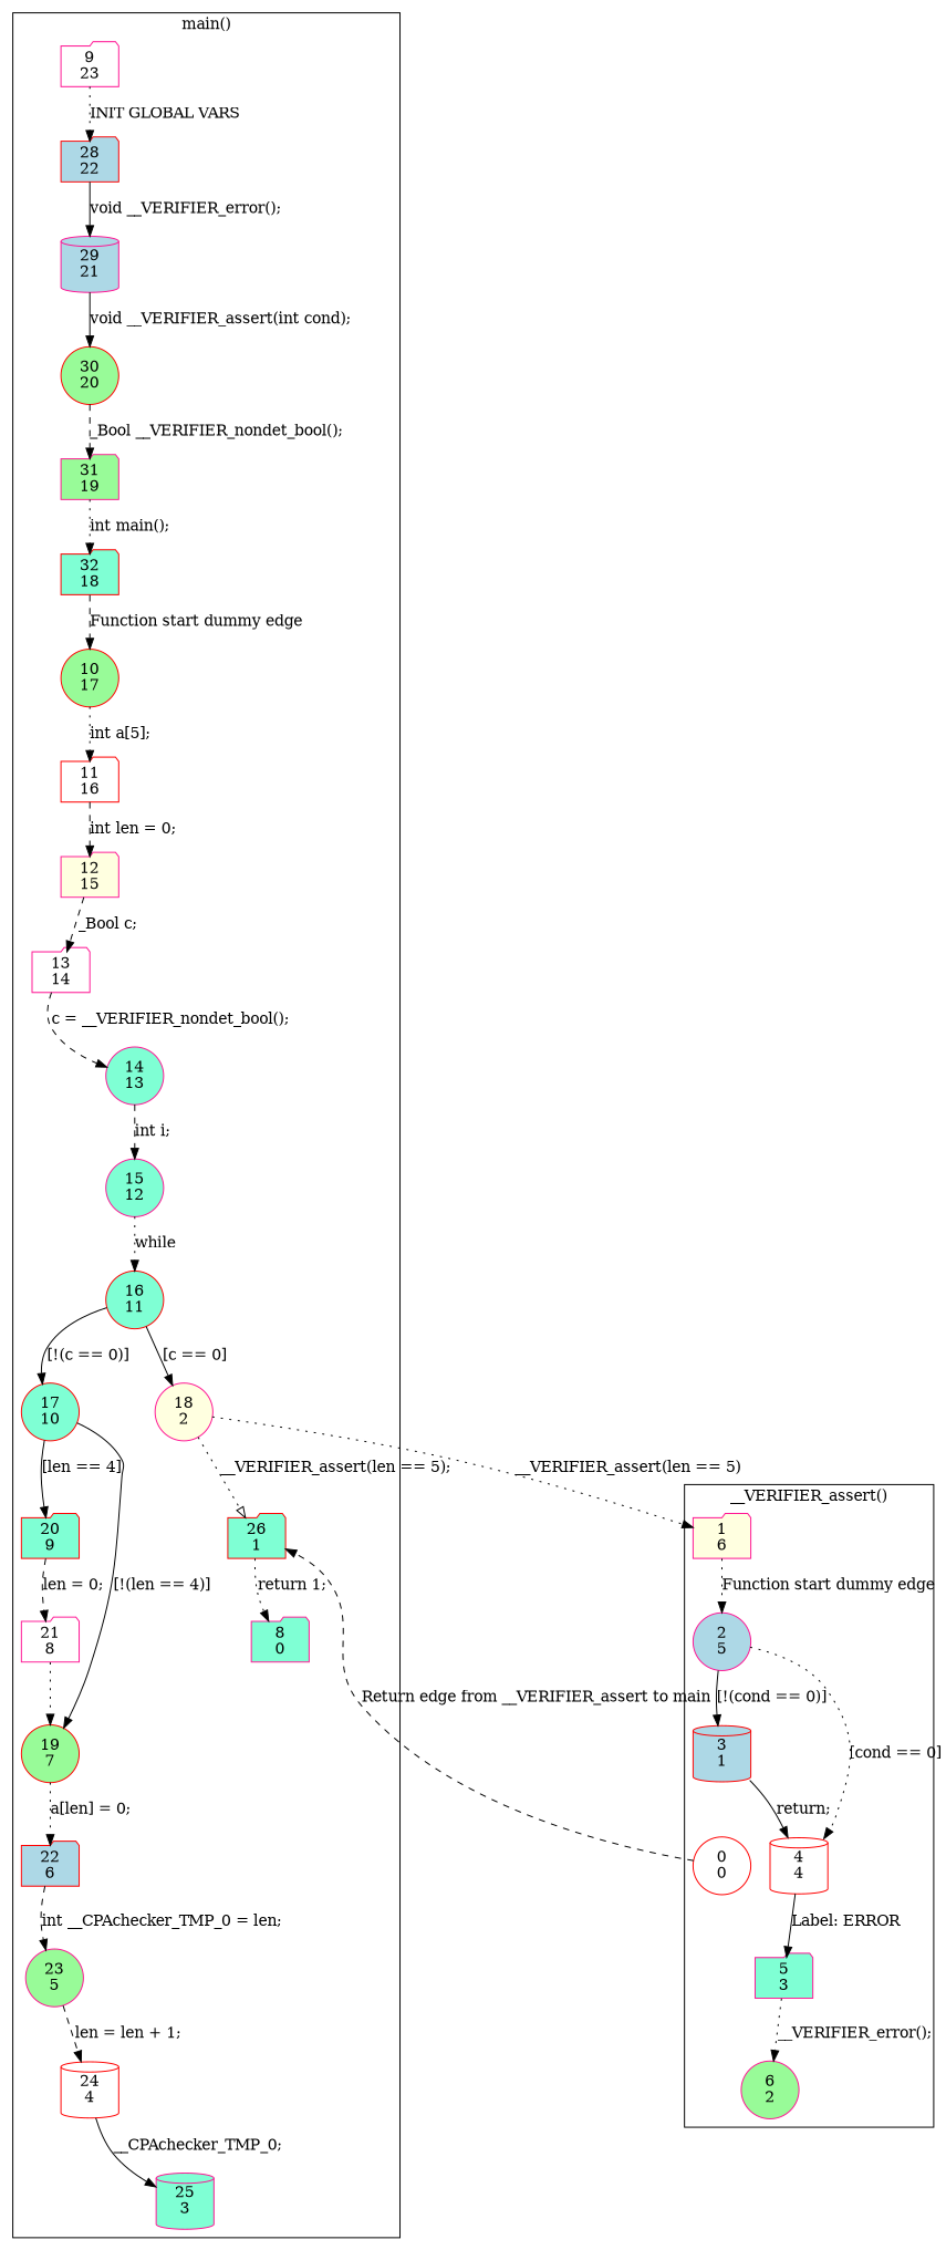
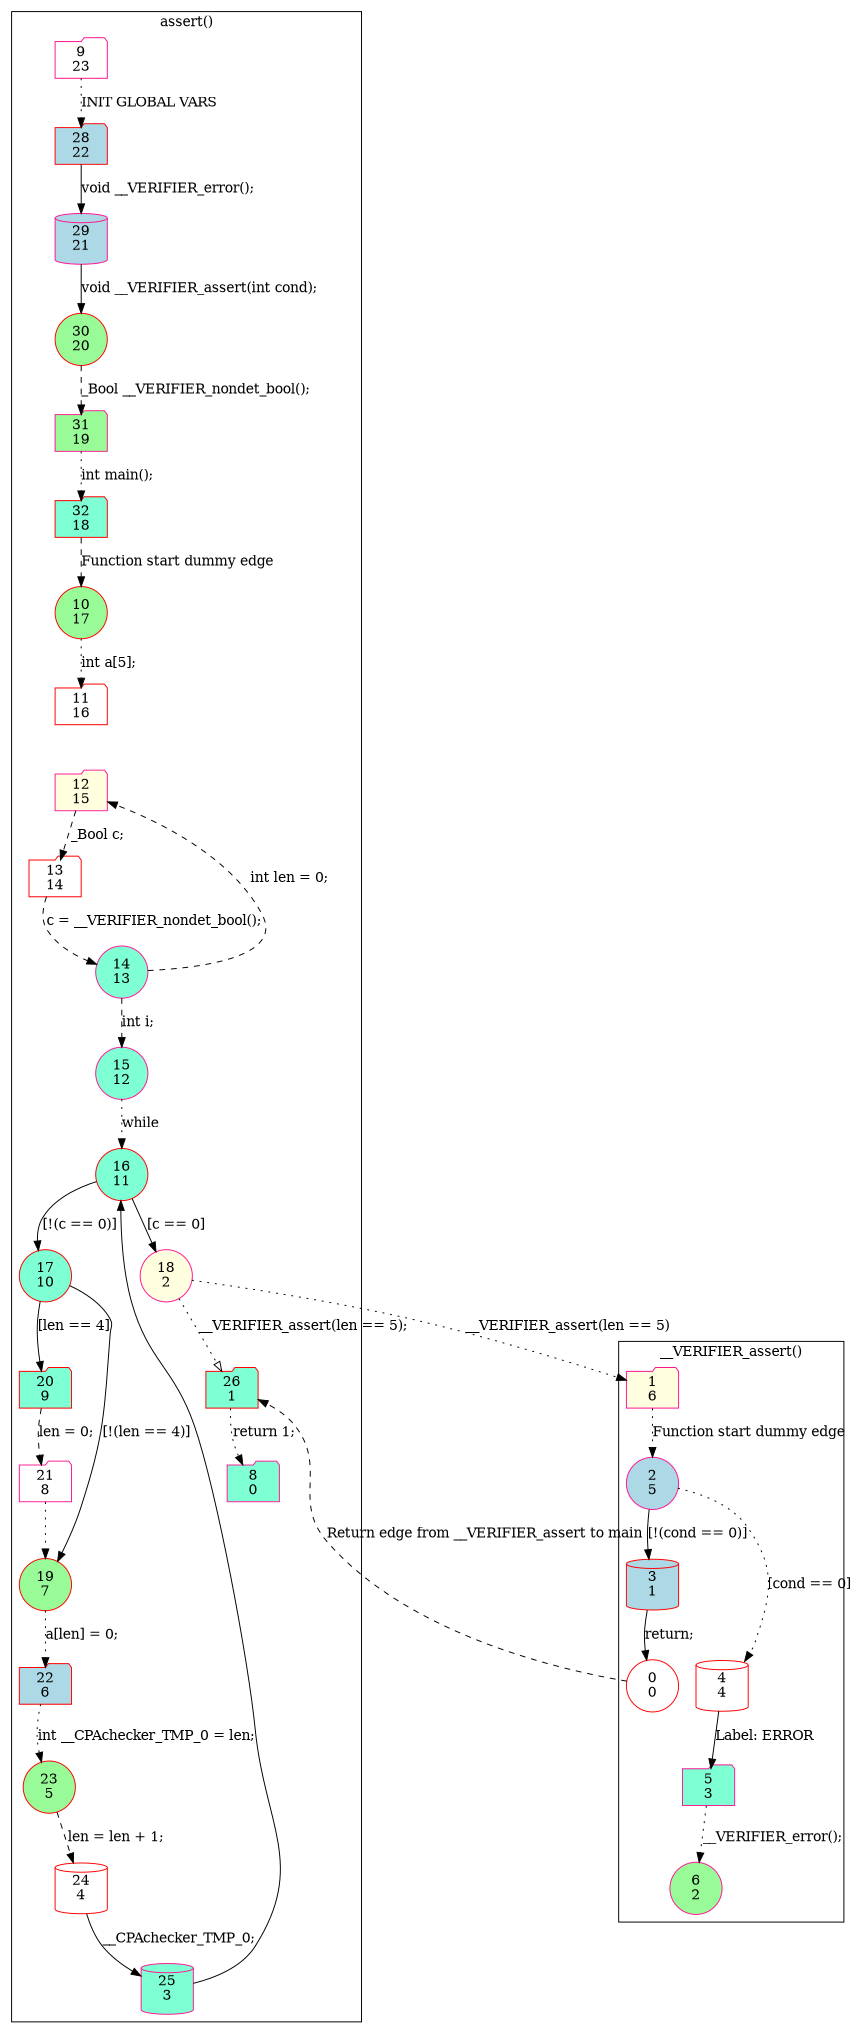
  digraph {
    node [color=red fillcolor=aquamarine shape=folder style=filled]
    edge [style=dotted]
    n1 [color=deeppink fillcolor=lightyellow label="1\n6"]
    n2 [color=deeppink fillcolor=lightblue label="2\n5" shape=circle]
    n3 [fillcolor=lightblue label="3\n1" shape=cylinder]
    n4 [fillcolor=white label="4\n4" shape=cylinder]
    n5 [fillcolor=white label="0\n0" shape=circle]
    n6 [color=deeppink label="5\n3"]
    n7 [color=deeppink fillcolor=palegreen label="6\n2" shape=circle]
    n8 [color=deeppink fillcolor=white label="9\n23"]
    n9 [fillcolor=lightblue label="28\n22"]
    n10 [color=deeppink fillcolor=lightblue label="29\n21" shape=cylinder]
    n11 [fillcolor=palegreen label="30\n20" shape=circle]
    n12 [color=deeppink fillcolor=palegreen label="31\n19"]
    n13 [label="32\n18"]
    n14 [fillcolor=palegreen label="10\n17" shape=circle]
    n15 [fillcolor=white label="11\n16"]
    n16 [color=deeppink fillcolor=lightyellow label="12\n15"]
-   n17 [color=deeppink fillcolor=white label="13\n14"]
+   n17 [fillcolor=white label="13\n14"]
    n18 [color=deeppink label="14\n13" shape=circle]
    n19 [color=deeppink label="15\n12" shape=circle]
    n20 [label="16\n11" shape=circle]
    n21 [label="17\n10" shape=circle]
    n22 [color=deeppink fillcolor=lightyellow label="18\n2" shape=circle]
    n23 [fillcolor=palegreen label="19\n7" shape=circle]
    n24 [label="20\n9"]
    n25 [fillcolor=lightblue label="22\n6"]
-   n26 [color=deeppink fillcolor=palegreen label="23\n5" shape=circle]
+   n26 [fillcolor=palegreen label="23\n5" shape=circle]
    n27 [fillcolor=white label="24\n4" shape=cylinder]
    n28 [color=deeppink label="25\n3" shape=cylinder]
    n29 [color=deeppink fillcolor=white label="21\n8"]
    n30 [label="26\n1"]
    n31 [color=deeppink label="8\n0"]
    subgraph cluster_1 {
      label="__VERIFIER_assert()"
      n1
      n2
      n3
      n4
      n5
      n6
      n7
    }
    subgraph cluster_2 {
-     label="main()"
+     label="assert()"
      n8
      n9
      n10
      n11
      n12
      n13
      n14
      n15
      n16
      n17
      n18
      n19
      n20
      n21
      n22
      n23
      n24
      n25
      n26
      n27
      n28
      n29
      n30
      n31
    }
    n1 -> n2 [label="Function start dummy edge"]
    n2 -> n3 [label="[!(cond == 0)]" style=solid]
    n2 -> n4 [label="[cond == 0]"]
-   n3 -> n4 [label="return;" style=solid]
+   n3 -> n5 [label="return;" style=solid]
    n4 -> n6 [label="Label: ERROR" style=solid]
    n5 -> n30 [label="Return edge from __VERIFIER_assert to main" style=dashed]
    n6 -> n7 [label="__VERIFIER_error();"]
    n8 -> n9 [label="INIT GLOBAL VARS"]
    n9 -> n10 [label="void __VERIFIER_error();" style=solid]
    n10 -> n11 [label="void __VERIFIER_assert(int cond);" style=solid]
    n11 -> n12 [label="_Bool __VERIFIER_nondet_bool();" style=dashed]
    n12 -> n13 [label="int main();"]
    n13 -> n14 [label="Function start dummy edge" style=dashed]
    n14 -> n15 [label="int a[5];"]
-   n15 -> n16 [label="int len = 0;" style=dashed]
+   n18 -> n16 [label="int len = 0;" style=dashed]
    n16 -> n17 [label="_Bool c;" style=dashed]
    n17 -> n18 [label="c = __VERIFIER_nondet_bool();" style=dashed]
    n18 -> n19 [label="int i;" style=dashed]
    n19 -> n20 [label=while]
    n20 -> n21 [label="[!(c == 0)]" style=solid]
    n20 -> n22 [label="[c == 0]" style=solid]
    n21 -> n23 [label="[!(len == 4)]" style=solid]
    n21 -> n24 [label="[len == 4]" style=solid]
    n22 -> n1 [label="__VERIFIER_assert(len == 5)"]
    n22 -> n30 [arrowhead=empty label="__VERIFIER_assert(len == 5);"]
    n23 -> n25 [label="a[len] = 0;"]
    n24 -> n29 [label="len = 0;" style=dashed]
-   n25 -> n26 [label="int __CPAchecker_TMP_0 = len;" style=dashed]
+   n25 -> n26 [label="int __CPAchecker_TMP_0 = len;"]
    n26 -> n27 [label="len = len + 1;" style=dashed]
    n27 -> n28 [label="__CPAchecker_TMP_0;" style=solid]
+   n28 -> n20 [style=solid]
    n29 -> n23
    n30 -> n31 [label="return 1;"]
  }
